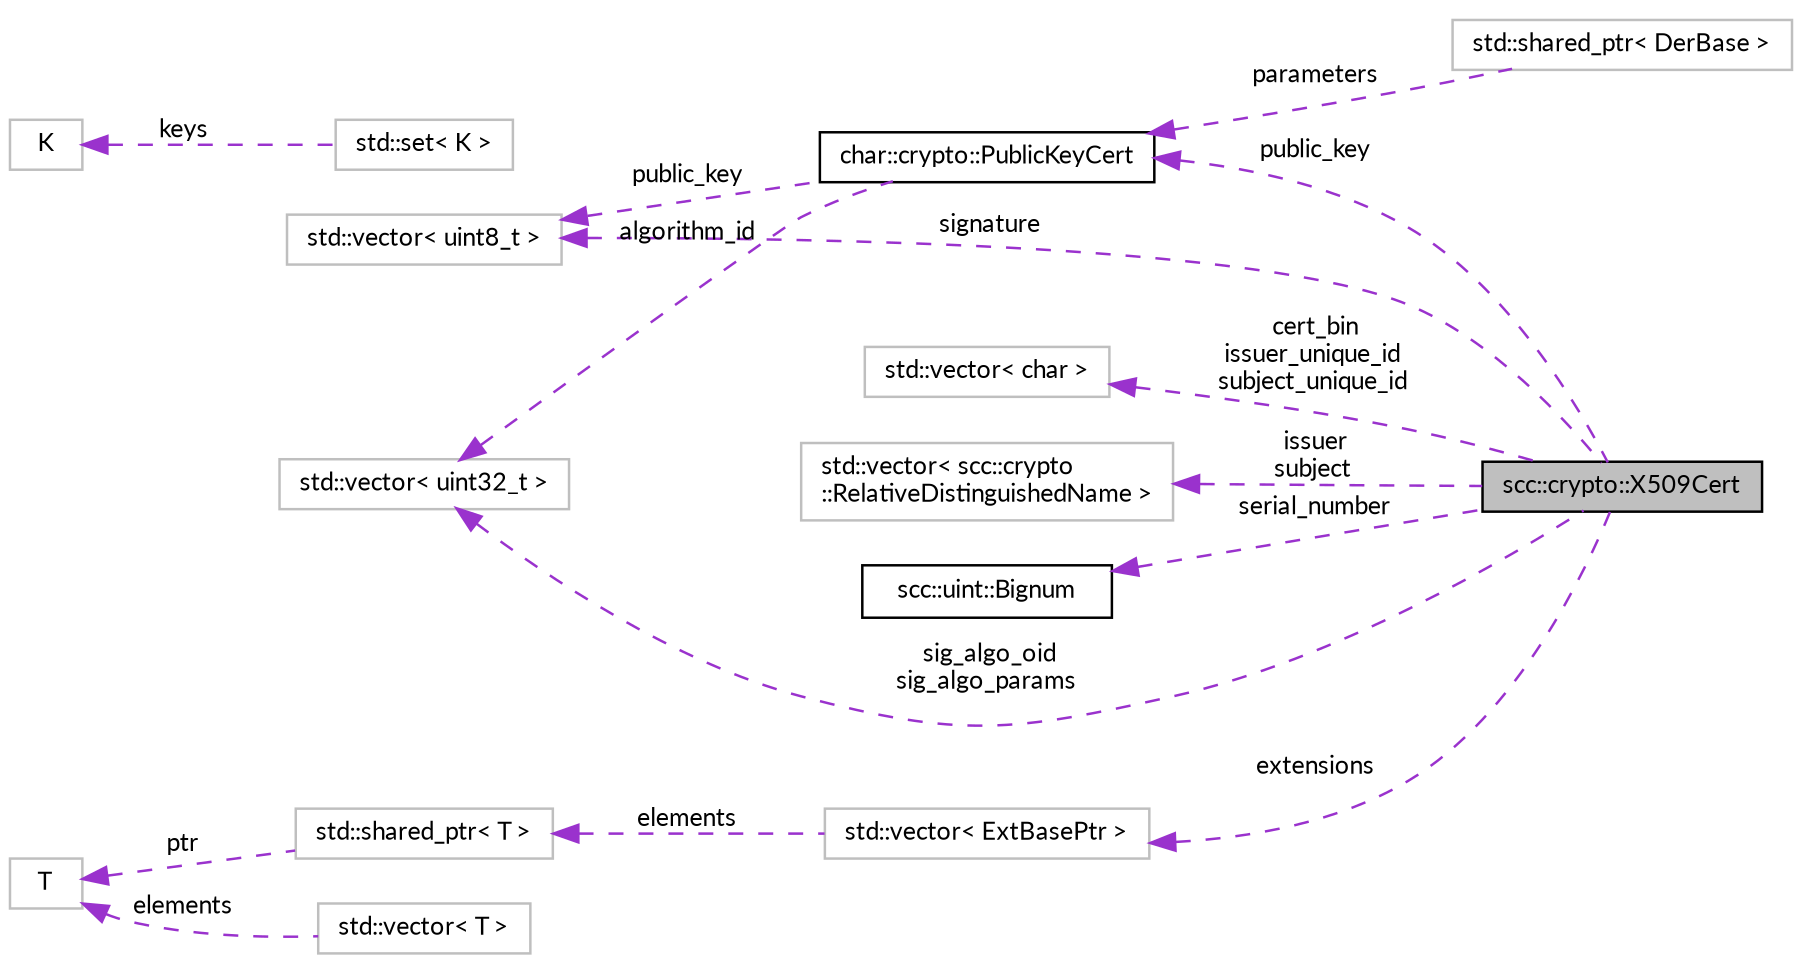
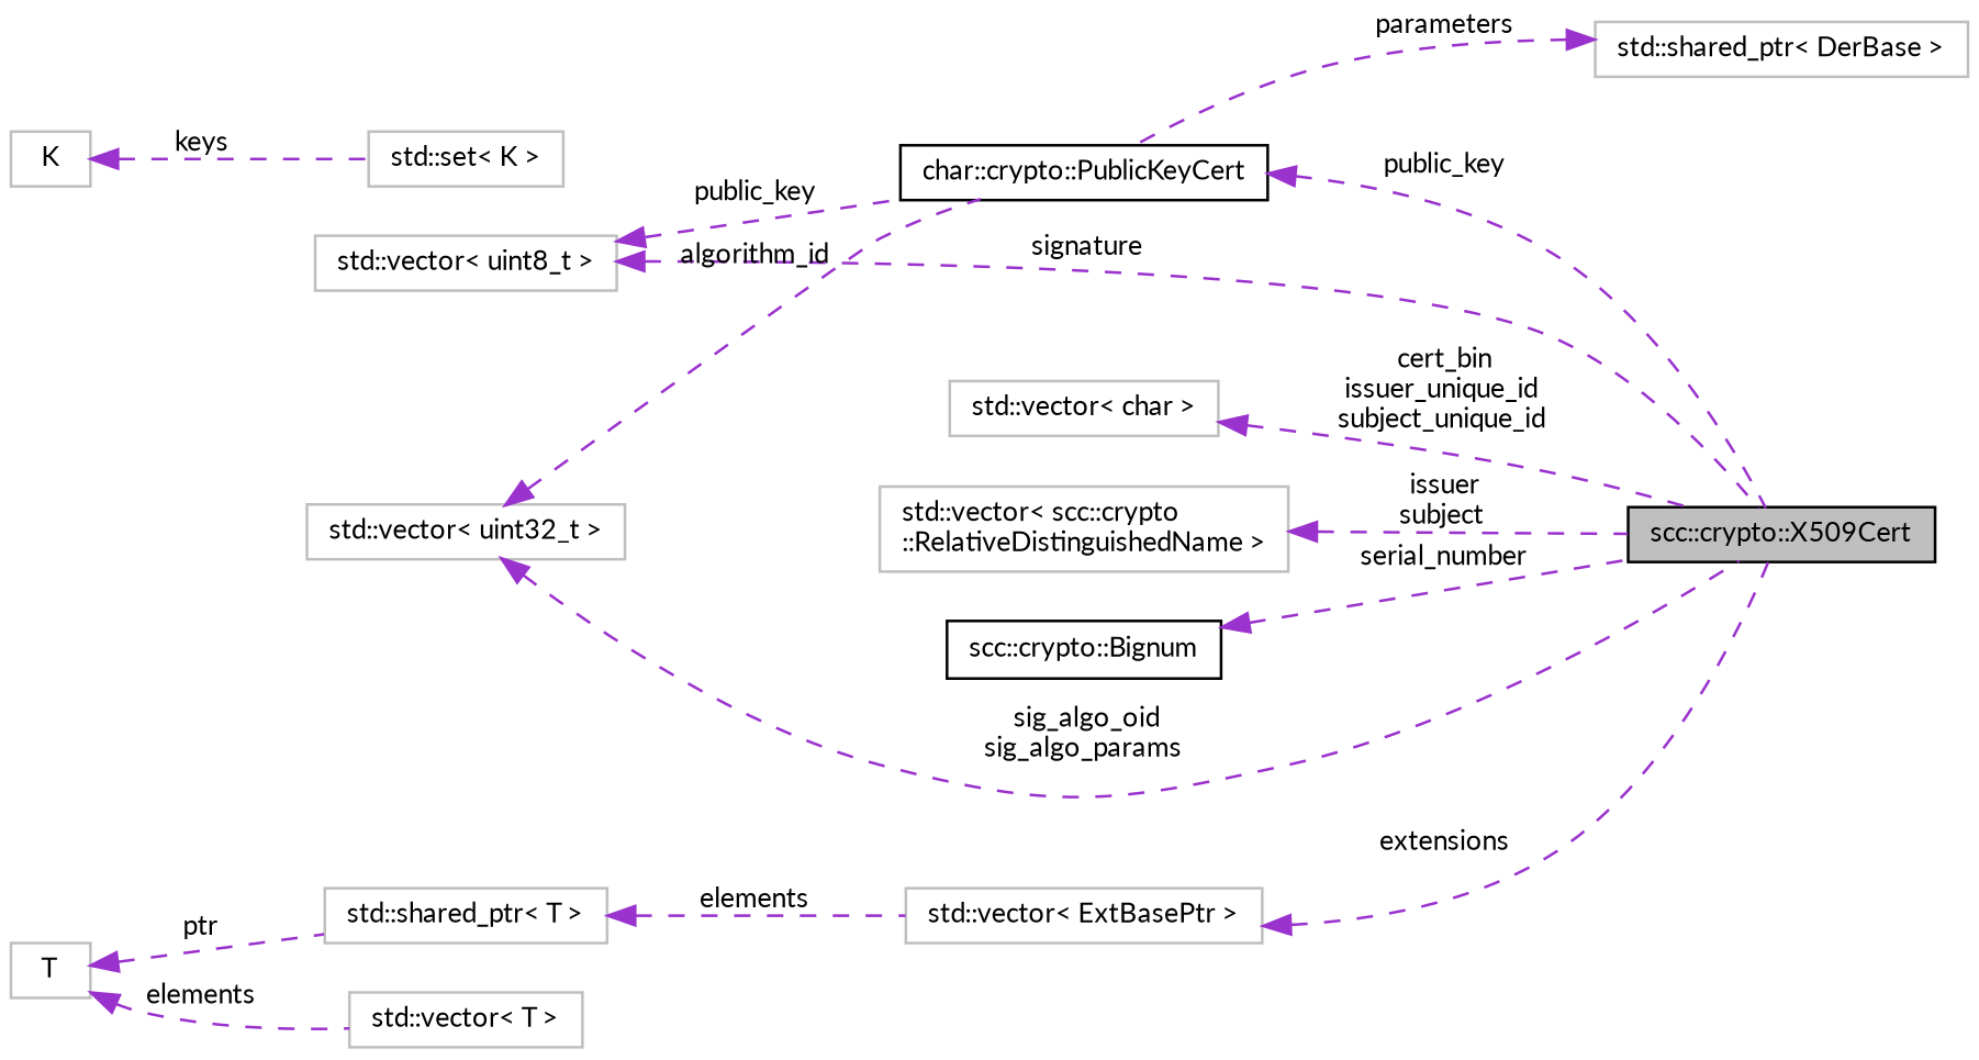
  digraph {
    fontname=Lato
    rankdir=LR
    node [color=grey75 fillcolor=white fontname=Lato fontsize=10 shape=record style=filled]
    edge [color=darkorchid3 dir=back fontname=Lato fontsize=10 labelfontname=Helvetica labelfontsize=10 style=dashed]
    n1 [color=black fillcolor=grey75 fontcolor=black height=0.2 label="scc::crypto::X509Cert" width=0.4]
    n2 [height=0.2 label="std::vector\< uint8_t \>" width=0.4]
    n3 [color=black height=0.2 label="char::crypto::PublicKeyCert" width=0.4]
    n4 [height=0.2 label="std::vector\< char \>" width=0.4]
    n5 [height=0.2 label="std::vector\< scc::crypto\l::RelativeDistinguishedName \>" width=0.4]
    n6 [height=0.2 label="std::set\< K \>" width=0.4]
    n7 [height=0.2 label=K width=0.4]
    n8 [height=0.2 label="std::vector\< T \>" width=0.4]
    n9 [height=0.2 label=T width=0.4]
    n10 [height=0.2 label="std::shared_ptr\< T \>" width=0.4]
    n11 [height=0.2 label="std::vector\< ExtBasePtr \>" width=0.4]
    n12 [height=0.2 label="std::vector\< uint32_t \>" width=0.4]
    n13 [height=0.2 label="std::shared_ptr\< DerBase \>" width=0.4]
-   n14 [color=black height=0.2 label="scc::uint::Bignum" width=0.4]
+   n14 [color=black height=0.2 label="scc::crypto::Bignum" width=0.4]
    n2 -> n1 [label=" signature"]
    n2 -> n3 [label=" public_key"]
    n3 -> n1 [label=" public_key"]
    n4 -> n1 [label=" cert_bin\nissuer_unique_id\nsubject_unique_id"]
    n5 -> n1 [label=" issuer\nsubject"]
    n7 -> n6 [label=" keys"]
    n9 -> n8 [label=" elements"]
    n9 -> n10 [label=" ptr"]
    n10 -> n11 [label=" elements"]
    n11 -> n1 [label=" extensions"]
    n12 -> n1 [label=" sig_algo_oid\nsig_algo_params"]
    n12 -> n3 [label=" algorithm_id"]
-   n3 -> n13 [label=" parameters"]
+   n13 -> n3 [label=" parameters"]
    n14 -> n1 [label=" serial_number"]
  }
